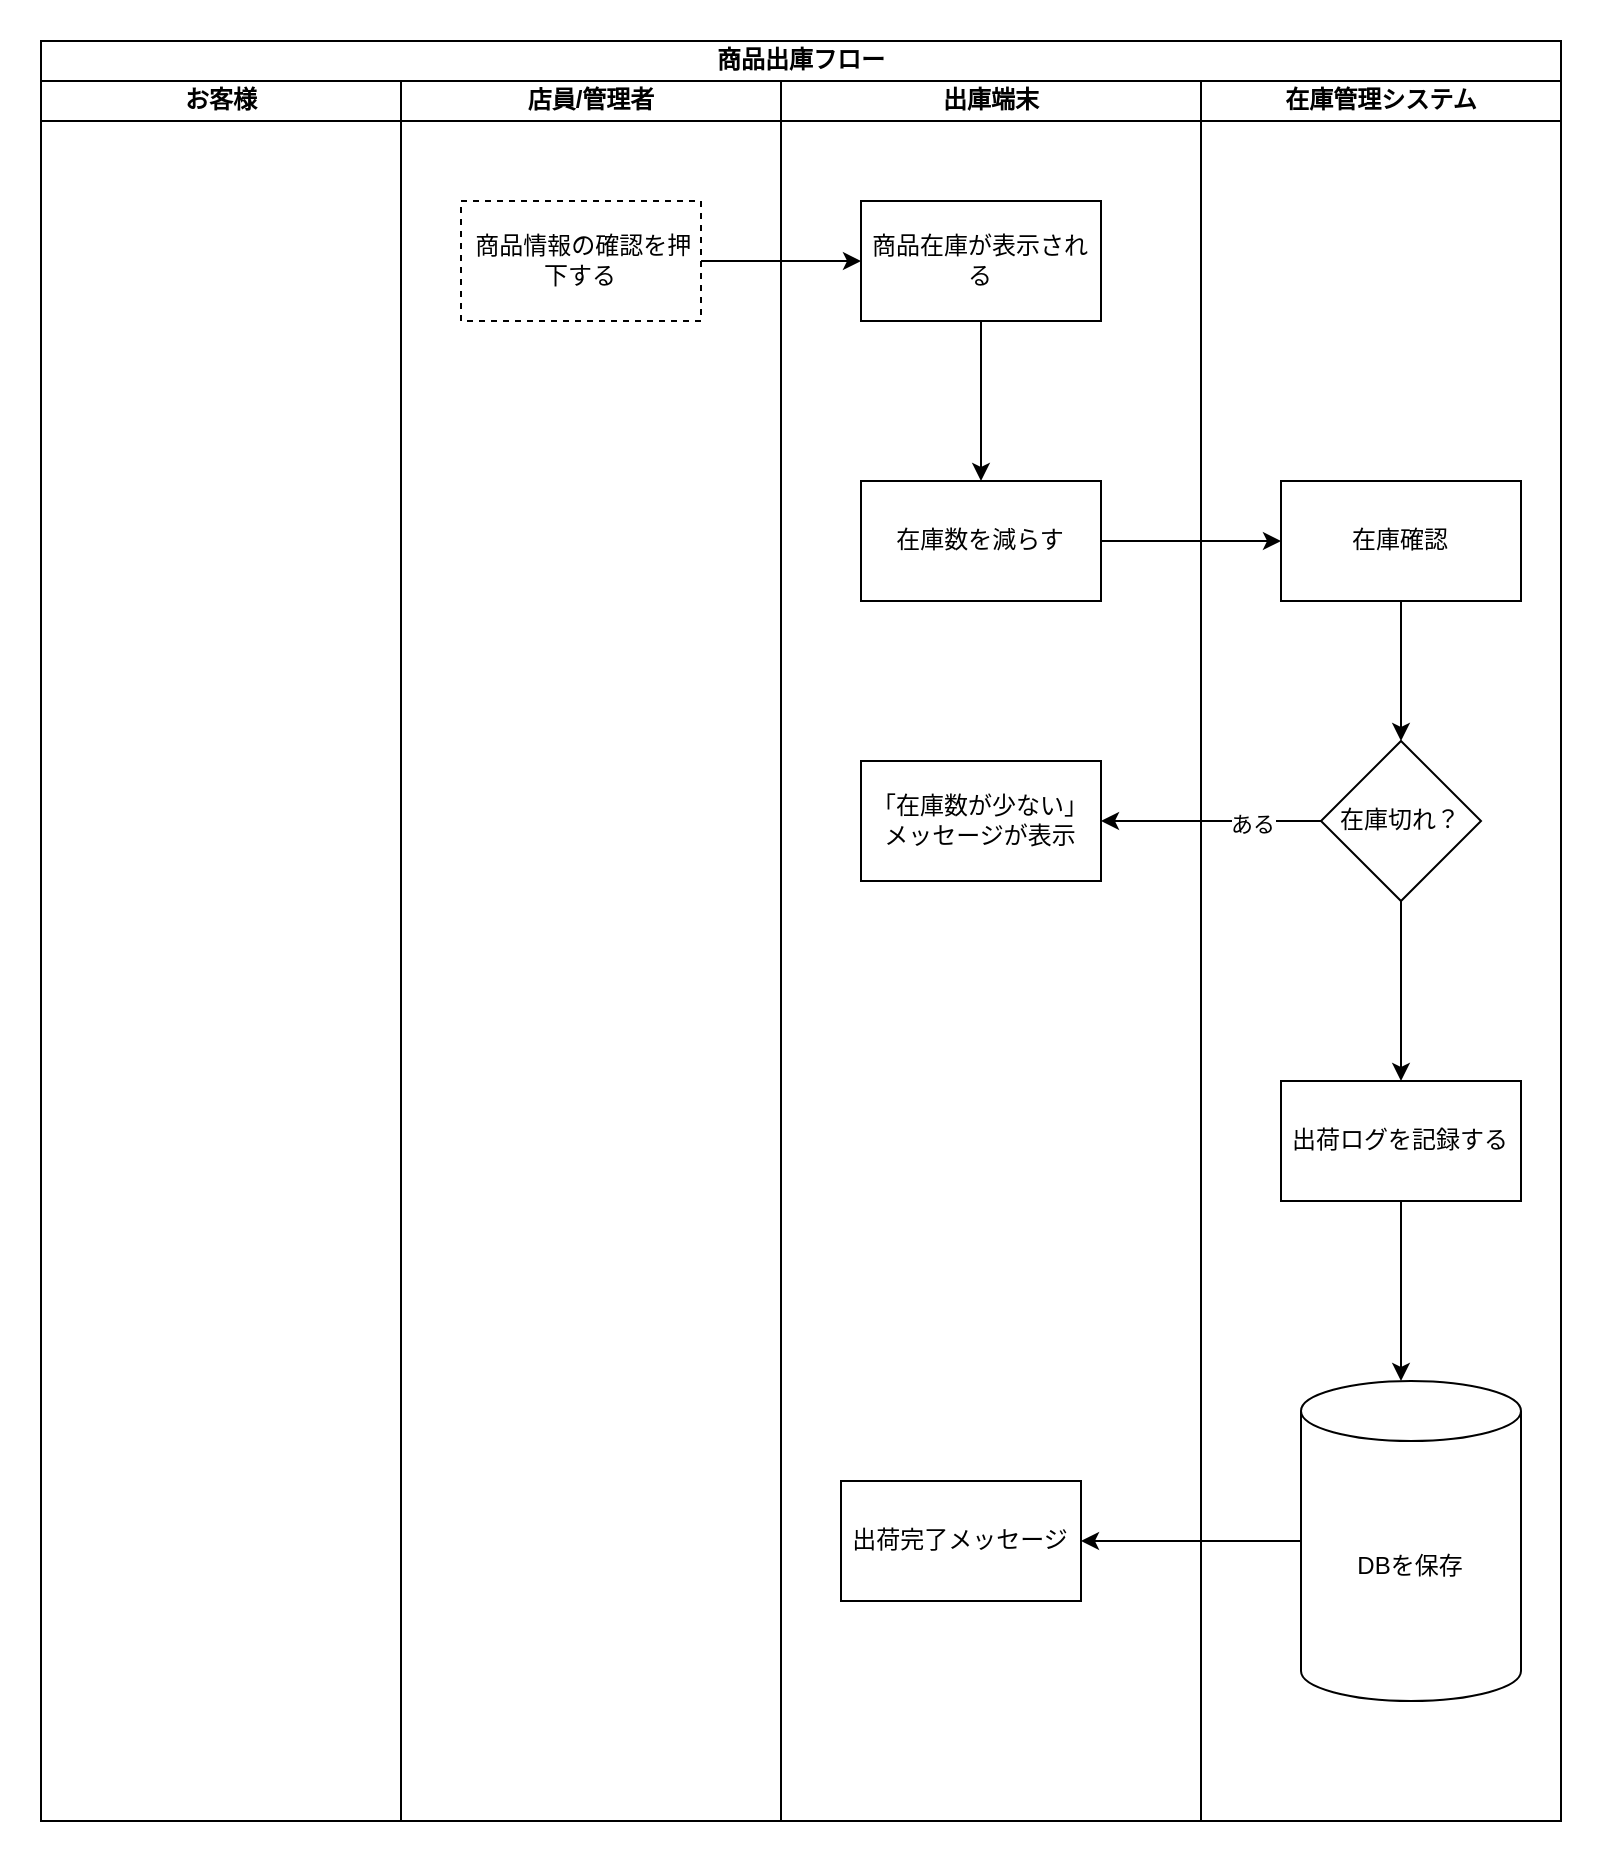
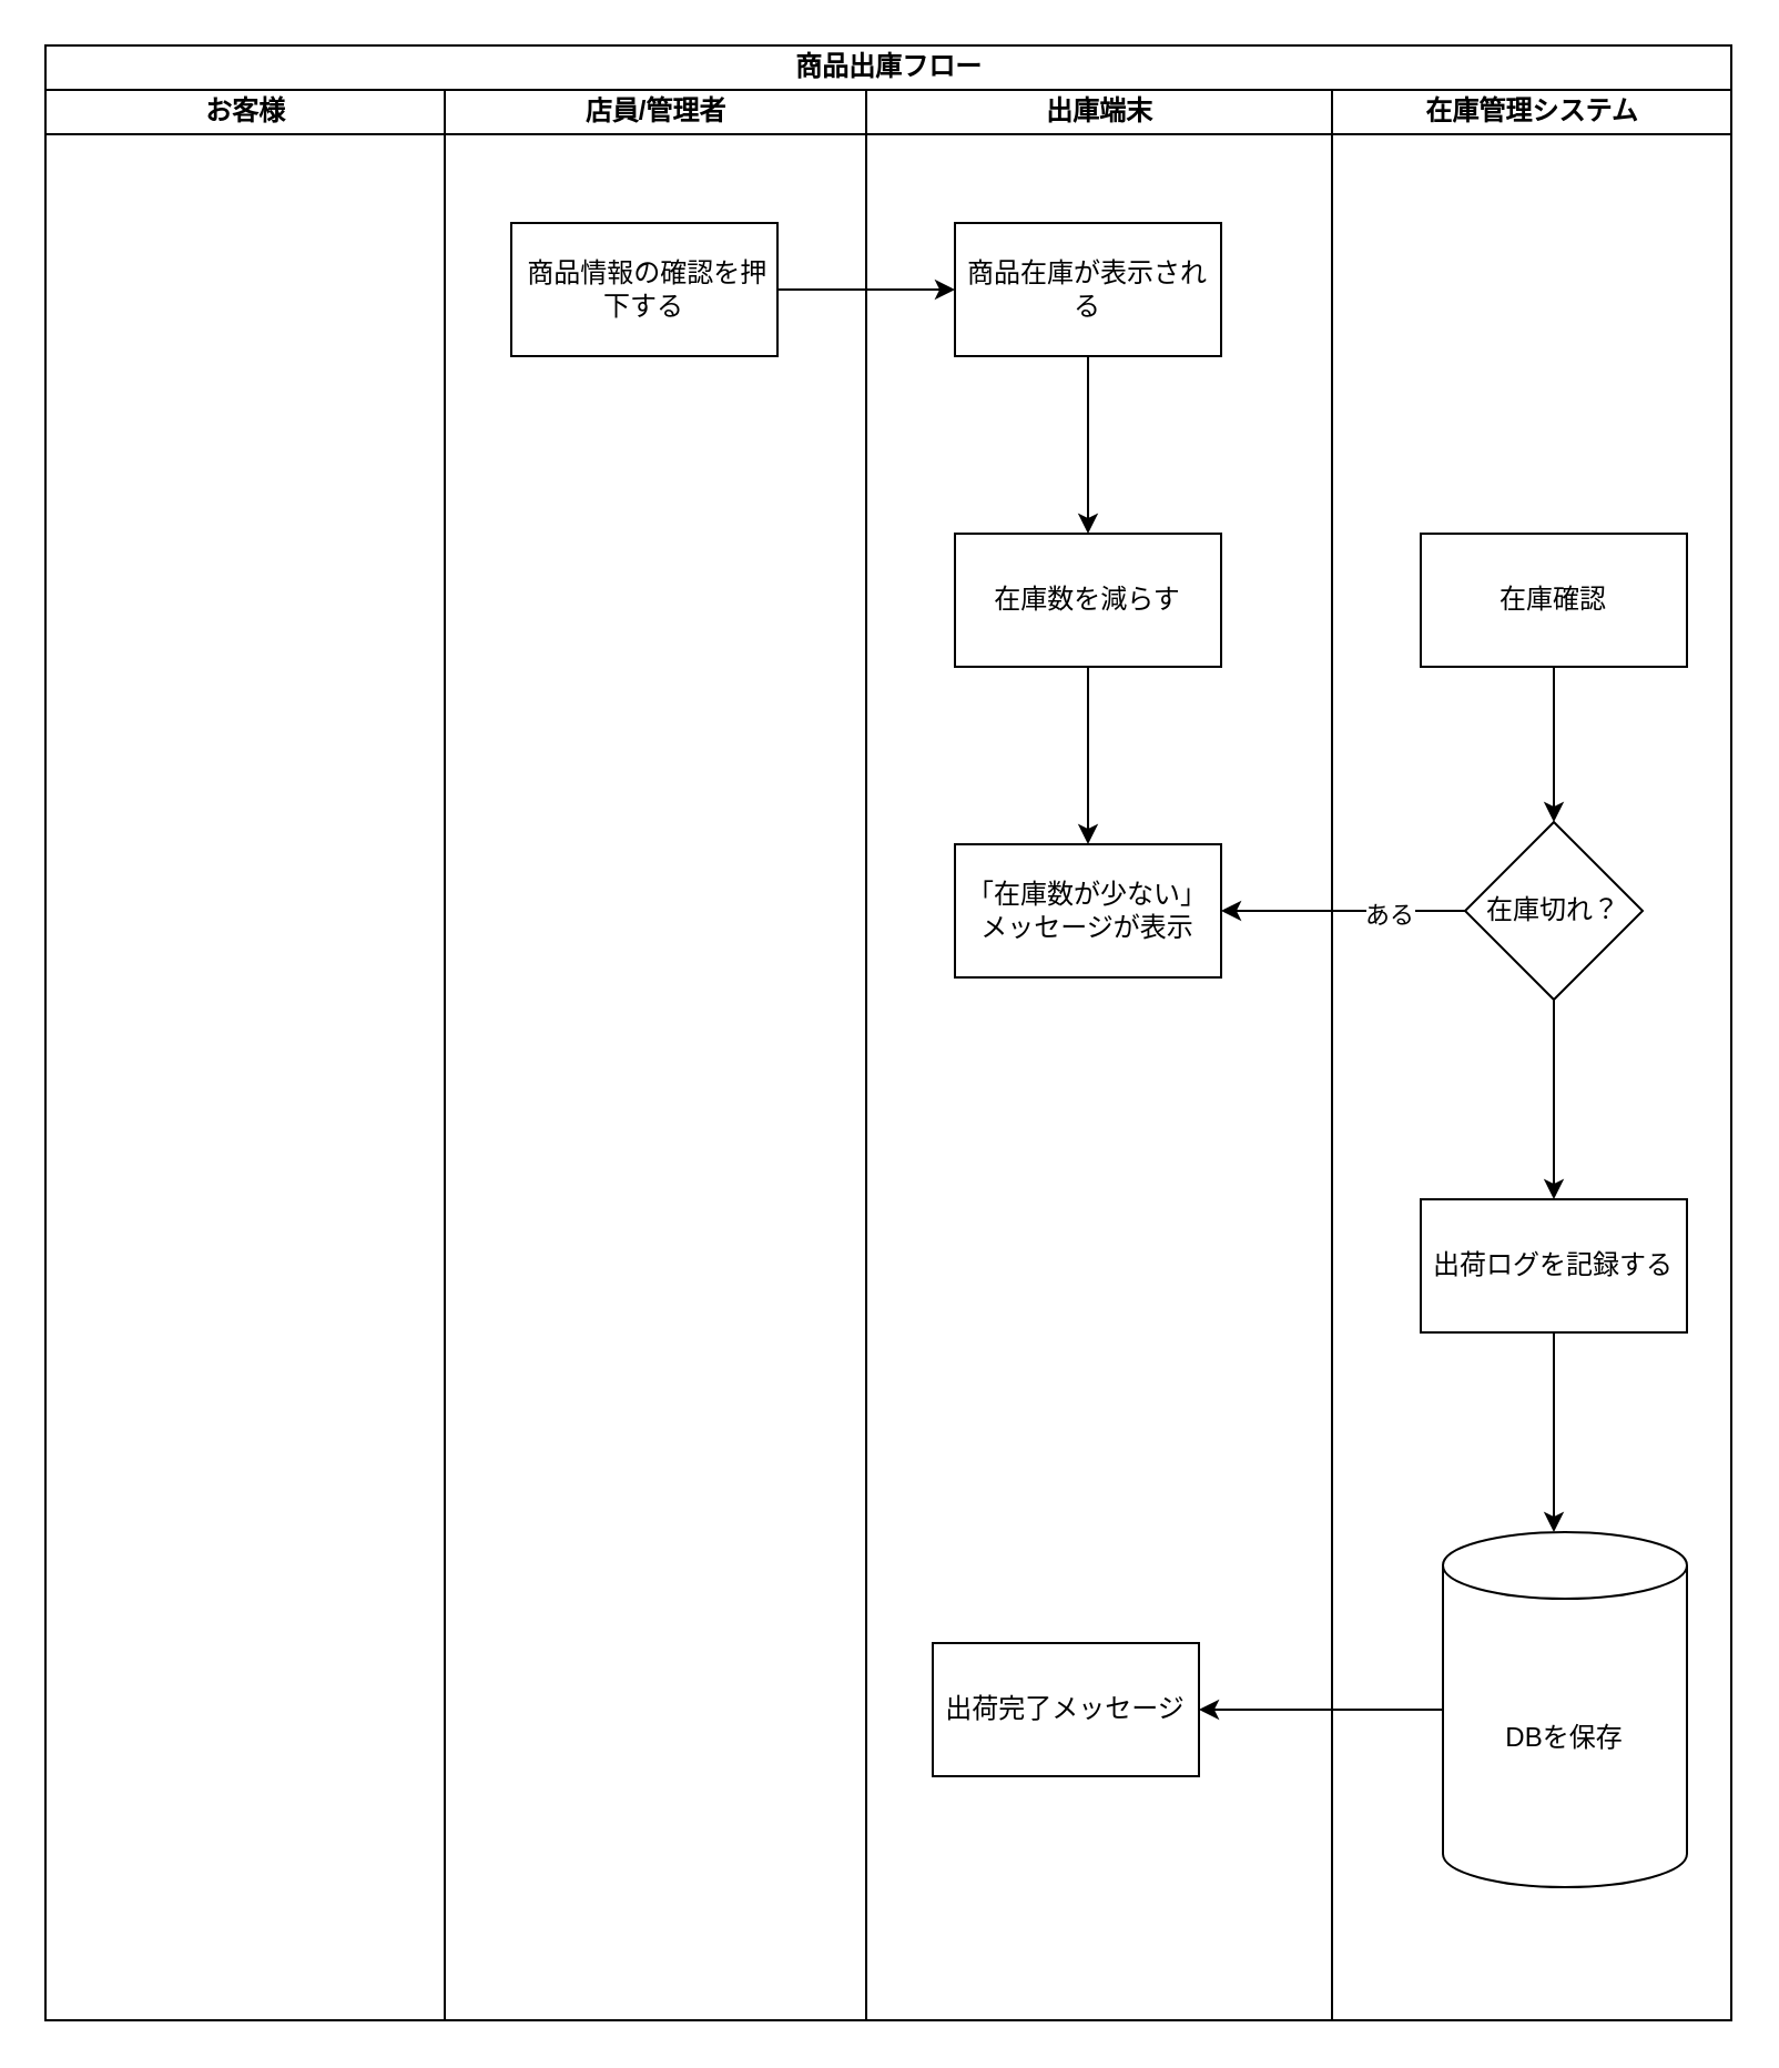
  <mxCell id="0" />
  <mxCell id="1" parent="0" />
  <mxCell id="2" value="商品出庫フロー" style="swimlane;childLayout=stackLayout;resizeParent=1;resizeParentMax=0;startSize=20;html=1;" vertex="1" parent="1"><mxGeometry x="20" y="20" width="760" height="890" as="geometry" /></mxCell>
  <mxCell id="3" value="お客様" style="swimlane;startSize=20;html=1;" vertex="1" parent="2"><mxGeometry y="20" width="180" height="870" as="geometry" /></mxCell>
  <mxCell id="4" value="店員/管理者" style="swimlane;startSize=20;html=1;" vertex="1" parent="2"><mxGeometry x="180" y="20" width="190" height="870" as="geometry" /></mxCell>
- <mxCell id="5" value="&amp;nbsp;商品情報の確認を押下する" style="rounded=0;whiteSpace=wrap;html=1;dashed=1;" vertex="1" parent="4"><mxGeometry x="30" y="60" width="120" height="60" as="geometry" /></mxCell>
+ <mxCell id="5" value="&amp;nbsp;商品情報の確認を押下する" style="rounded=0;whiteSpace=wrap;html=1;" vertex="1" parent="4"><mxGeometry x="30" y="60" width="120" height="60" as="geometry" /></mxCell>
  <mxCell id="6" value="出庫端末" style="swimlane;startSize=20;html=1;" vertex="1" parent="2"><mxGeometry x="370" y="20" width="210" height="870" as="geometry" /></mxCell>
  <mxCell id="7" value="" style="edgeStyle=orthogonalEdgeStyle;rounded=0;orthogonalLoop=1;jettySize=auto;html=1;" edge="1" parent="6" source="8" target="9"><mxGeometry relative="1" as="geometry" /></mxCell>
  <mxCell id="8" value="商品在庫が表示される" style="whiteSpace=wrap;html=1;rounded=0;" vertex="1" parent="6"><mxGeometry x="40" y="60" width="120" height="60" as="geometry" /></mxCell>
  <mxCell id="9" value="在庫数を減らす" style="whiteSpace=wrap;html=1;rounded=0;" vertex="1" parent="6"><mxGeometry x="40" y="200" width="120" height="60" as="geometry" /></mxCell>
  <mxCell id="10" value="「在庫数が少ない」メッセージが表示" style="whiteSpace=wrap;html=1;rounded=0;" vertex="1" parent="6"><mxGeometry x="40" y="340" width="120" height="60" as="geometry" /></mxCell>
  <mxCell id="11" value="出荷完了メッセージ" style="whiteSpace=wrap;html=1;rounded=0;" vertex="1" parent="6"><mxGeometry x="30" y="700" width="120" height="60" as="geometry" /></mxCell>
  <mxCell id="12" value="在庫管理システム" style="swimlane;startSize=20;html=1;" vertex="1" parent="2"><mxGeometry x="580" y="20" width="180" height="870" as="geometry" /></mxCell>
  <mxCell id="13" value="" style="edgeStyle=orthogonalEdgeStyle;rounded=0;orthogonalLoop=1;jettySize=auto;html=1;" edge="1" parent="12" source="14" target="16"><mxGeometry relative="1" as="geometry" /></mxCell>
  <mxCell id="14" value="在庫確認" style="whiteSpace=wrap;html=1;rounded=0;" vertex="1" parent="12"><mxGeometry x="40" y="200" width="120" height="60" as="geometry" /></mxCell>
  <mxCell id="15" value="" style="edgeStyle=orthogonalEdgeStyle;rounded=0;orthogonalLoop=1;jettySize=auto;html=1;" edge="1" parent="12" source="16" target="18"><mxGeometry relative="1" as="geometry" /></mxCell>
  <mxCell id="16" value="在庫切れ？" style="rhombus;whiteSpace=wrap;html=1;rounded=0;" vertex="1" parent="12"><mxGeometry x="60" y="330" width="80" height="80" as="geometry" /></mxCell>
  <mxCell id="17" value="" style="edgeStyle=orthogonalEdgeStyle;rounded=0;orthogonalLoop=1;jettySize=auto;html=1;" edge="1" parent="12" source="18" target="19"><mxGeometry relative="1" as="geometry"><Array as="points"><mxPoint x="100" y="620" /><mxPoint x="100" y="620" /></Array></mxGeometry></mxCell>
  <mxCell id="18" value="出荷ログを記録する" style="whiteSpace=wrap;html=1;rounded=0;" vertex="1" parent="12"><mxGeometry x="40" y="500" width="120" height="60" as="geometry" /></mxCell>
  <mxCell id="19" value="DBを保存" style="shape=cylinder3;whiteSpace=wrap;html=1;boundedLbl=1;backgroundOutline=1;size=15;" vertex="1" parent="12"><mxGeometry x="50" y="650" width="110" height="160" as="geometry" /></mxCell>
  <mxCell id="20" value="" style="edgeStyle=orthogonalEdgeStyle;rounded=0;orthogonalLoop=1;jettySize=auto;html=1;" edge="1" parent="2" source="5" target="8"><mxGeometry relative="1" as="geometry" /></mxCell>
- <mxCell id="21" value="" style="edgeStyle=orthogonalEdgeStyle;rounded=0;orthogonalLoop=1;jettySize=auto;html=1;" edge="1" parent="2" source="9" target="14"><mxGeometry relative="1" as="geometry" /></mxCell>
+ <mxCell id="21" value="" style="edgeStyle=orthogonalEdgeStyle;rounded=0;orthogonalLoop=1;jettySize=auto;html=1;" edge="1" parent="2" source="9" target="10"><mxGeometry relative="1" as="geometry" /></mxCell>
  <mxCell id="22" value="" style="edgeStyle=orthogonalEdgeStyle;rounded=0;orthogonalLoop=1;jettySize=auto;html=1;" edge="1" parent="2" source="16" target="10"><mxGeometry relative="1" as="geometry" /></mxCell>
  <mxCell id="23" value="ある" style="edgeLabel;html=1;align=center;verticalAlign=middle;resizable=0;points=[];" vertex="1" connectable="0" parent="22"><mxGeometry x="-0.368" y="1" relative="1" as="geometry"><mxPoint as="offset" /></mxGeometry></mxCell>
  <mxCell id="24" value="" style="edgeStyle=orthogonalEdgeStyle;rounded=0;orthogonalLoop=1;jettySize=auto;html=1;" edge="1" parent="2" source="19" target="11"><mxGeometry relative="1" as="geometry" /></mxCell>
